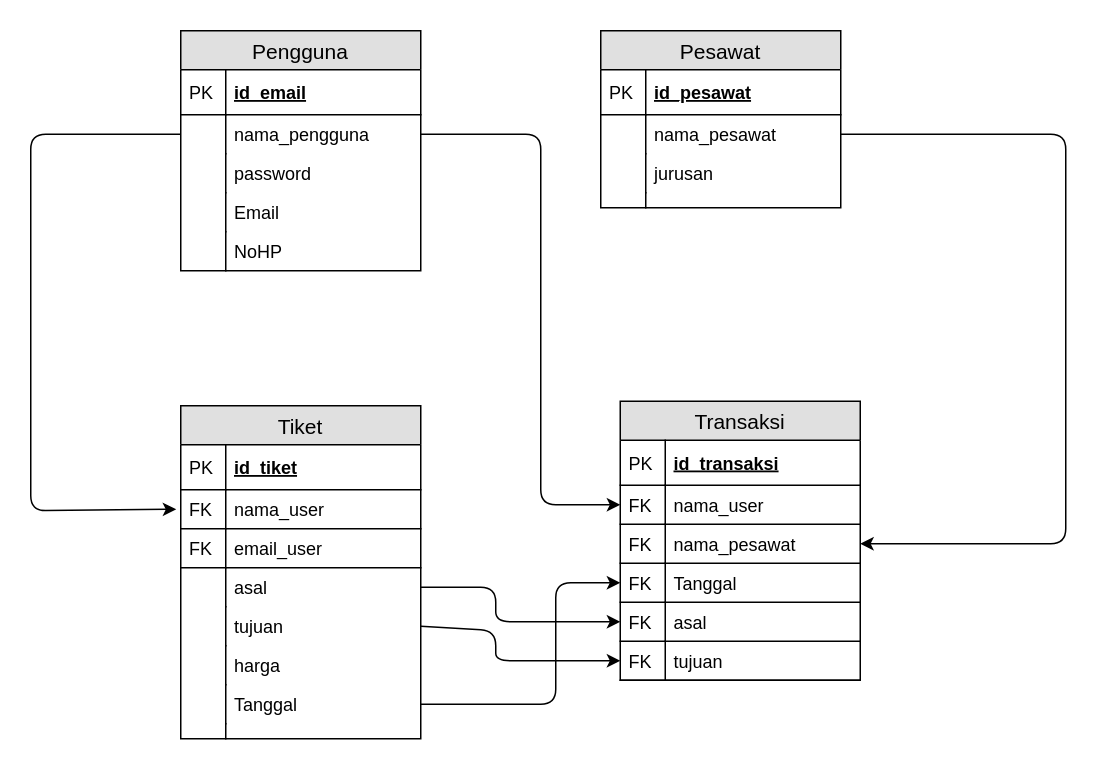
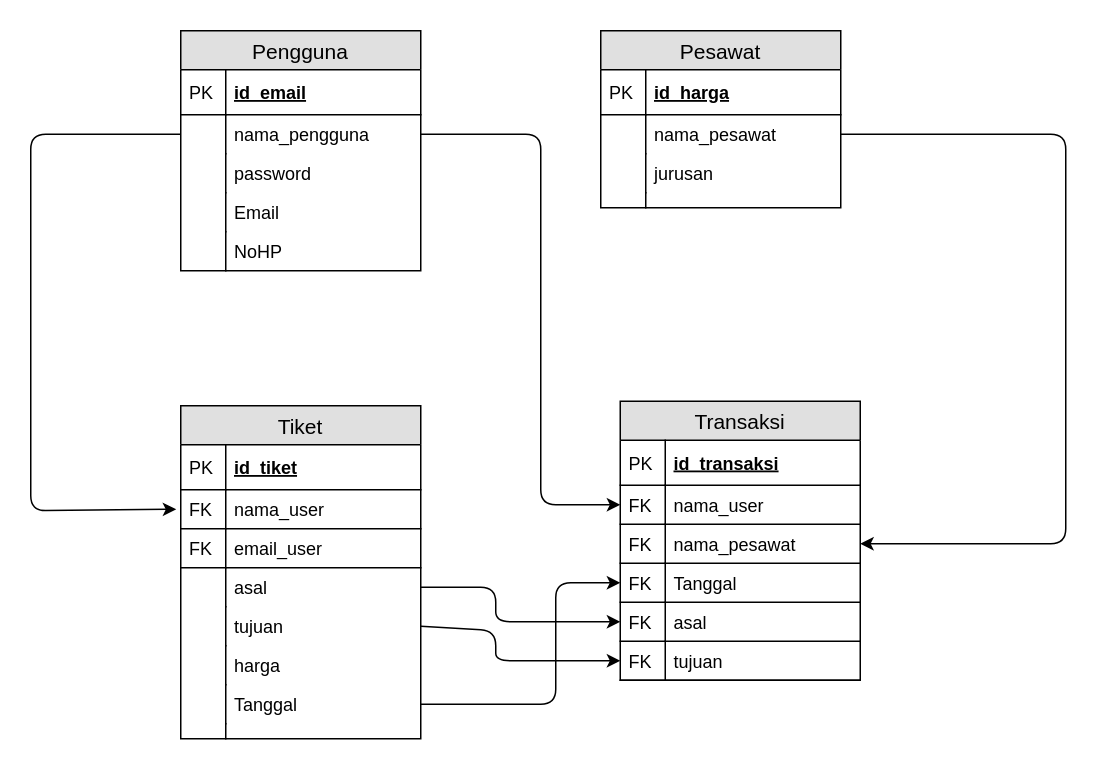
  <mxCell id="0" />
  <mxCell id="1" parent="0" />
  <mxCell id="2" value="Pengguna" style="swimlane;fontStyle=0;childLayout=stackLayout;horizontal=1;startSize=26;fillColor=#e0e0e0;horizontalStack=0;resizeParent=1;resizeParentMax=0;resizeLast=0;collapsible=1;marginBottom=0;swimlaneFillColor=#ffffff;align=center;fontSize=14;" vertex="1" parent="1"><mxGeometry x="120" y="20" width="160" height="160" as="geometry" /></mxCell>
  <mxCell id="3" value="id_email" style="shape=partialRectangle;top=0;left=0;right=0;bottom=1;align=left;verticalAlign=middle;fillColor=none;spacingLeft=34;spacingRight=4;overflow=hidden;rotatable=0;points=[[0,0.5],[1,0.5]];portConstraint=eastwest;dropTarget=0;fontStyle=5;fontSize=12;" vertex="1" parent="2"><mxGeometry y="26" width="160" height="30" as="geometry" /></mxCell>
  <mxCell id="4" value="PK" style="shape=partialRectangle;top=0;left=0;bottom=0;fillColor=none;align=left;verticalAlign=middle;spacingLeft=4;spacingRight=4;overflow=hidden;rotatable=0;points=[];portConstraint=eastwest;part=1;fontSize=12;" vertex="1" connectable="0" parent="3"><mxGeometry width="30" height="30" as="geometry" /></mxCell>
  <mxCell id="5" value="nama_pengguna" style="shape=partialRectangle;top=0;left=0;right=0;bottom=0;align=left;verticalAlign=top;fillColor=none;spacingLeft=34;spacingRight=4;overflow=hidden;rotatable=0;points=[[0,0.5],[1,0.5]];portConstraint=eastwest;dropTarget=0;fontSize=12;" vertex="1" parent="2"><mxGeometry y="56" width="160" height="26" as="geometry" /></mxCell>
  <mxCell id="6" value="" style="shape=partialRectangle;top=0;left=0;bottom=0;fillColor=none;align=left;verticalAlign=top;spacingLeft=4;spacingRight=4;overflow=hidden;rotatable=0;points=[];portConstraint=eastwest;part=1;fontSize=12;" vertex="1" connectable="0" parent="5"><mxGeometry width="30" height="26" as="geometry" /></mxCell>
  <mxCell id="7" value="password" style="shape=partialRectangle;top=0;left=0;right=0;bottom=0;align=left;verticalAlign=top;fillColor=none;spacingLeft=34;spacingRight=4;overflow=hidden;rotatable=0;points=[[0,0.5],[1,0.5]];portConstraint=eastwest;dropTarget=0;fontSize=12;" vertex="1" parent="2"><mxGeometry y="82" width="160" height="26" as="geometry" /></mxCell>
  <mxCell id="8" value="" style="shape=partialRectangle;top=0;left=0;bottom=0;fillColor=none;align=left;verticalAlign=top;spacingLeft=4;spacingRight=4;overflow=hidden;rotatable=0;points=[];portConstraint=eastwest;part=1;fontSize=12;" vertex="1" connectable="0" parent="7"><mxGeometry width="30" height="26" as="geometry" /></mxCell>
  <mxCell id="9" value="Email" style="shape=partialRectangle;top=0;left=0;right=0;bottom=0;align=left;verticalAlign=top;fillColor=none;spacingLeft=34;spacingRight=4;overflow=hidden;rotatable=0;points=[[0,0.5],[1,0.5]];portConstraint=eastwest;dropTarget=0;fontSize=12;" vertex="1" parent="2"><mxGeometry y="108" width="160" height="26" as="geometry" /></mxCell>
  <mxCell id="10" value="" style="shape=partialRectangle;top=0;left=0;bottom=0;fillColor=none;align=left;verticalAlign=top;spacingLeft=4;spacingRight=4;overflow=hidden;rotatable=0;points=[];portConstraint=eastwest;part=1;fontSize=12;" vertex="1" connectable="0" parent="9"><mxGeometry width="30" height="26" as="geometry" /></mxCell>
  <mxCell id="11" value="NoHP" style="shape=partialRectangle;top=0;left=0;right=0;bottom=0;align=left;verticalAlign=top;fillColor=none;spacingLeft=34;spacingRight=4;overflow=hidden;rotatable=0;points=[[0,0.5],[1,0.5]];portConstraint=eastwest;dropTarget=0;fontSize=12;" vertex="1" parent="2"><mxGeometry y="134" width="160" height="26" as="geometry" /></mxCell>
  <mxCell id="12" value="" style="shape=partialRectangle;top=0;left=0;bottom=0;fillColor=none;align=left;verticalAlign=top;spacingLeft=4;spacingRight=4;overflow=hidden;rotatable=0;points=[];portConstraint=eastwest;part=1;fontSize=12;" vertex="1" connectable="0" parent="11"><mxGeometry width="30" height="26" as="geometry" /></mxCell>
  <mxCell id="13" value="" style="shape=partialRectangle;top=0;left=0;right=0;bottom=0;align=left;verticalAlign=top;fillColor=none;spacingLeft=34;spacingRight=4;overflow=hidden;rotatable=0;points=[[0,0.5],[1,0.5]];portConstraint=eastwest;dropTarget=0;fontSize=12;" vertex="1" parent="2"><mxGeometry y="160" width="160" as="geometry" /></mxCell>
  <mxCell id="14" value="" style="shape=partialRectangle;top=0;left=0;bottom=0;fillColor=none;align=left;verticalAlign=top;spacingLeft=4;spacingRight=4;overflow=hidden;rotatable=0;points=[];portConstraint=eastwest;part=1;fontSize=12;" vertex="1" connectable="0" parent="13"><mxGeometry width="30" as="geometry" /></mxCell>
  <mxCell id="15" value="" style="shape=partialRectangle;top=0;left=0;right=0;bottom=0;align=left;verticalAlign=top;fillColor=none;spacingLeft=34;spacingRight=4;overflow=hidden;rotatable=0;points=[[0,0.5],[1,0.5]];portConstraint=eastwest;dropTarget=0;fontSize=12;" vertex="1" parent="2"><mxGeometry y="160" width="160" as="geometry" /></mxCell>
  <mxCell id="16" value="" style="shape=partialRectangle;top=0;left=0;bottom=0;fillColor=none;align=left;verticalAlign=top;spacingLeft=4;spacingRight=4;overflow=hidden;rotatable=0;points=[];portConstraint=eastwest;part=1;fontSize=12;" vertex="1" connectable="0" parent="15"><mxGeometry width="30" as="geometry" /></mxCell>
  <mxCell id="17" value="Pesawat" style="swimlane;fontStyle=0;childLayout=stackLayout;horizontal=1;startSize=26;fillColor=#e0e0e0;horizontalStack=0;resizeParent=1;resizeParentMax=0;resizeLast=0;collapsible=1;marginBottom=0;swimlaneFillColor=#ffffff;align=center;fontSize=14;" vertex="1" parent="1"><mxGeometry x="400" y="20" width="160" height="118" as="geometry" /></mxCell>
- <mxCell id="18" value="id_pesawat" style="shape=partialRectangle;top=0;left=0;right=0;bottom=1;align=left;verticalAlign=middle;fillColor=none;spacingLeft=34;spacingRight=4;overflow=hidden;rotatable=0;points=[[0,0.5],[1,0.5]];portConstraint=eastwest;dropTarget=0;fontStyle=5;fontSize=12;" vertex="1" parent="17"><mxGeometry y="26" width="160" height="30" as="geometry" /></mxCell>
+ <mxCell id="18" value="id_harga" style="shape=partialRectangle;top=0;left=0;right=0;bottom=1;align=left;verticalAlign=middle;fillColor=none;spacingLeft=34;spacingRight=4;overflow=hidden;rotatable=0;points=[[0,0.5],[1,0.5]];portConstraint=eastwest;dropTarget=0;fontStyle=5;fontSize=12;" vertex="1" parent="17"><mxGeometry y="26" width="160" height="30" as="geometry" /></mxCell>
  <mxCell id="19" value="PK" style="shape=partialRectangle;top=0;left=0;bottom=0;fillColor=none;align=left;verticalAlign=middle;spacingLeft=4;spacingRight=4;overflow=hidden;rotatable=0;points=[];portConstraint=eastwest;part=1;fontSize=12;" vertex="1" connectable="0" parent="18"><mxGeometry width="30" height="30" as="geometry" /></mxCell>
  <mxCell id="20" value="nama_pesawat" style="shape=partialRectangle;top=0;left=0;right=0;bottom=0;align=left;verticalAlign=top;fillColor=none;spacingLeft=34;spacingRight=4;overflow=hidden;rotatable=0;points=[[0,0.5],[1,0.5]];portConstraint=eastwest;dropTarget=0;fontSize=12;" vertex="1" parent="17"><mxGeometry y="56" width="160" height="26" as="geometry" /></mxCell>
  <mxCell id="21" value="" style="shape=partialRectangle;top=0;left=0;bottom=0;fillColor=none;align=left;verticalAlign=top;spacingLeft=4;spacingRight=4;overflow=hidden;rotatable=0;points=[];portConstraint=eastwest;part=1;fontSize=12;" vertex="1" connectable="0" parent="20"><mxGeometry width="30" height="26" as="geometry" /></mxCell>
  <mxCell id="22" value="jurusan" style="shape=partialRectangle;top=0;left=0;right=0;bottom=0;align=left;verticalAlign=top;fillColor=none;spacingLeft=34;spacingRight=4;overflow=hidden;rotatable=0;points=[[0,0.5],[1,0.5]];portConstraint=eastwest;dropTarget=0;fontSize=12;" vertex="1" parent="17"><mxGeometry y="82" width="160" height="26" as="geometry" /></mxCell>
  <mxCell id="23" value="" style="shape=partialRectangle;top=0;left=0;bottom=0;fillColor=none;align=left;verticalAlign=top;spacingLeft=4;spacingRight=4;overflow=hidden;rotatable=0;points=[];portConstraint=eastwest;part=1;fontSize=12;" vertex="1" connectable="0" parent="22"><mxGeometry width="30" height="26" as="geometry" /></mxCell>
  <mxCell id="24" value="" style="shape=partialRectangle;top=0;left=0;right=0;bottom=0;align=left;verticalAlign=top;fillColor=none;spacingLeft=34;spacingRight=4;overflow=hidden;rotatable=0;points=[[0,0.5],[1,0.5]];portConstraint=eastwest;dropTarget=0;fontSize=12;" vertex="1" parent="17"><mxGeometry y="108" width="160" height="10" as="geometry" /></mxCell>
  <mxCell id="25" value="" style="shape=partialRectangle;top=0;left=0;bottom=0;fillColor=none;align=left;verticalAlign=top;spacingLeft=4;spacingRight=4;overflow=hidden;rotatable=0;points=[];portConstraint=eastwest;part=1;fontSize=12;" vertex="1" connectable="0" parent="24"><mxGeometry width="30" height="10" as="geometry" /></mxCell>
  <mxCell id="26" value="Tiket" style="swimlane;fontStyle=0;childLayout=stackLayout;horizontal=1;startSize=26;fillColor=#e0e0e0;horizontalStack=0;resizeParent=1;resizeParentMax=0;resizeLast=0;collapsible=1;marginBottom=0;swimlaneFillColor=#ffffff;align=center;fontSize=14;" vertex="1" parent="1"><mxGeometry x="120" y="270" width="160" height="222" as="geometry" /></mxCell>
  <mxCell id="27" value="id_tiket" style="shape=partialRectangle;top=0;left=0;right=0;bottom=1;align=left;verticalAlign=middle;fillColor=none;spacingLeft=34;spacingRight=4;overflow=hidden;rotatable=0;points=[[0,0.5],[1,0.5]];portConstraint=eastwest;dropTarget=0;fontStyle=5;fontSize=12;" vertex="1" parent="26"><mxGeometry y="26" width="160" height="30" as="geometry" /></mxCell>
  <mxCell id="28" value="PK" style="shape=partialRectangle;top=0;left=0;bottom=0;fillColor=none;align=left;verticalAlign=middle;spacingLeft=4;spacingRight=4;overflow=hidden;rotatable=0;points=[];portConstraint=eastwest;part=1;fontSize=12;" vertex="1" connectable="0" parent="27"><mxGeometry width="30" height="30" as="geometry" /></mxCell>
  <mxCell id="29" value="nama_user" style="shape=partialRectangle;top=0;left=0;right=0;bottom=1;align=left;verticalAlign=top;fillColor=none;spacingLeft=34;spacingRight=4;overflow=hidden;rotatable=0;points=[[0,0.5],[1,0.5]];portConstraint=eastwest;dropTarget=0;fontSize=12;" vertex="1" parent="26"><mxGeometry y="56" width="160" height="26" as="geometry" /></mxCell>
  <mxCell id="30" value="FK" style="shape=partialRectangle;top=0;left=0;bottom=0;fillColor=none;align=left;verticalAlign=top;spacingLeft=4;spacingRight=4;overflow=hidden;rotatable=0;points=[];portConstraint=eastwest;part=1;fontSize=12;" vertex="1" connectable="0" parent="29"><mxGeometry width="30" height="26" as="geometry" /></mxCell>
  <mxCell id="31" value="email_user" style="shape=partialRectangle;top=0;left=0;right=0;bottom=1;align=left;verticalAlign=top;fillColor=none;spacingLeft=34;spacingRight=4;overflow=hidden;rotatable=0;points=[[0,0.5],[1,0.5]];portConstraint=eastwest;dropTarget=0;fontSize=12;" vertex="1" parent="26"><mxGeometry y="82" width="160" height="26" as="geometry" /></mxCell>
  <mxCell id="32" value="FK" style="shape=partialRectangle;top=0;left=0;bottom=0;fillColor=none;align=left;verticalAlign=top;spacingLeft=4;spacingRight=4;overflow=hidden;rotatable=0;points=[];portConstraint=eastwest;part=1;fontSize=12;" vertex="1" connectable="0" parent="31"><mxGeometry width="30" height="26" as="geometry" /></mxCell>
  <mxCell id="33" value="asal" style="shape=partialRectangle;top=0;left=0;right=0;bottom=0;align=left;verticalAlign=top;fillColor=none;spacingLeft=34;spacingRight=4;overflow=hidden;rotatable=0;points=[[0,0.5],[1,0.5]];portConstraint=eastwest;dropTarget=0;fontSize=12;" vertex="1" parent="26"><mxGeometry y="108" width="160" height="26" as="geometry" /></mxCell>
  <mxCell id="34" value="" style="shape=partialRectangle;top=0;left=0;bottom=0;fillColor=none;align=left;verticalAlign=top;spacingLeft=4;spacingRight=4;overflow=hidden;rotatable=0;points=[];portConstraint=eastwest;part=1;fontSize=12;" vertex="1" connectable="0" parent="33"><mxGeometry width="30" height="26" as="geometry" /></mxCell>
  <mxCell id="35" value="tujuan" style="shape=partialRectangle;top=0;left=0;right=0;bottom=0;align=left;verticalAlign=top;fillColor=none;spacingLeft=34;spacingRight=4;overflow=hidden;rotatable=0;points=[[0,0.5],[1,0.5]];portConstraint=eastwest;dropTarget=0;fontSize=12;" vertex="1" parent="26"><mxGeometry y="134" width="160" height="26" as="geometry" /></mxCell>
  <mxCell id="36" value="" style="shape=partialRectangle;top=0;left=0;bottom=0;fillColor=none;align=left;verticalAlign=top;spacingLeft=4;spacingRight=4;overflow=hidden;rotatable=0;points=[];portConstraint=eastwest;part=1;fontSize=12;" vertex="1" connectable="0" parent="35"><mxGeometry width="30" height="26" as="geometry" /></mxCell>
  <mxCell id="37" value="harga" style="shape=partialRectangle;top=0;left=0;right=0;bottom=0;align=left;verticalAlign=top;fillColor=none;spacingLeft=34;spacingRight=4;overflow=hidden;rotatable=0;points=[[0,0.5],[1,0.5]];portConstraint=eastwest;dropTarget=0;fontSize=12;" vertex="1" parent="26"><mxGeometry y="160" width="160" height="26" as="geometry" /></mxCell>
  <mxCell id="38" value="" style="shape=partialRectangle;top=0;left=0;bottom=0;fillColor=none;align=left;verticalAlign=top;spacingLeft=4;spacingRight=4;overflow=hidden;rotatable=0;points=[];portConstraint=eastwest;part=1;fontSize=12;" vertex="1" connectable="0" parent="37"><mxGeometry width="30" height="26" as="geometry" /></mxCell>
  <mxCell id="39" value="Tanggal" style="shape=partialRectangle;top=0;left=0;right=0;bottom=0;align=left;verticalAlign=top;fillColor=none;spacingLeft=34;spacingRight=4;overflow=hidden;rotatable=0;points=[[0,0.5],[1,0.5]];portConstraint=eastwest;dropTarget=0;fontSize=12;" vertex="1" parent="26"><mxGeometry y="186" width="160" height="26" as="geometry" /></mxCell>
  <mxCell id="40" value="" style="shape=partialRectangle;top=0;left=0;bottom=0;fillColor=none;align=left;verticalAlign=top;spacingLeft=4;spacingRight=4;overflow=hidden;rotatable=0;points=[];portConstraint=eastwest;part=1;fontSize=12;" vertex="1" connectable="0" parent="39"><mxGeometry width="30" height="26" as="geometry" /></mxCell>
  <mxCell id="41" value="" style="shape=partialRectangle;top=0;left=0;right=0;bottom=0;align=left;verticalAlign=top;fillColor=none;spacingLeft=34;spacingRight=4;overflow=hidden;rotatable=0;points=[[0,0.5],[1,0.5]];portConstraint=eastwest;dropTarget=0;fontSize=12;" vertex="1" parent="26"><mxGeometry y="212" width="160" height="10" as="geometry" /></mxCell>
  <mxCell id="42" value="" style="shape=partialRectangle;top=0;left=0;bottom=0;fillColor=none;align=left;verticalAlign=top;spacingLeft=4;spacingRight=4;overflow=hidden;rotatable=0;points=[];portConstraint=eastwest;part=1;fontSize=12;" vertex="1" connectable="0" parent="41"><mxGeometry width="30" height="10" as="geometry" /></mxCell>
  <mxCell id="43" value="Transaksi" style="swimlane;fontStyle=0;childLayout=stackLayout;horizontal=1;startSize=26;fillColor=#e0e0e0;horizontalStack=0;resizeParent=1;resizeParentMax=0;resizeLast=0;collapsible=1;marginBottom=0;swimlaneFillColor=#ffffff;align=center;fontSize=14;" vertex="1" parent="1"><mxGeometry x="413" y="267" width="160" height="186" as="geometry" /></mxCell>
  <mxCell id="44" value="id_transaksi" style="shape=partialRectangle;top=0;left=0;right=0;bottom=1;align=left;verticalAlign=middle;fillColor=none;spacingLeft=34;spacingRight=4;overflow=hidden;rotatable=0;points=[[0,0.5],[1,0.5]];portConstraint=eastwest;dropTarget=0;fontStyle=5;fontSize=12;" vertex="1" parent="43"><mxGeometry y="26" width="160" height="30" as="geometry" /></mxCell>
  <mxCell id="45" value="PK" style="shape=partialRectangle;top=0;left=0;bottom=0;fillColor=none;align=left;verticalAlign=middle;spacingLeft=4;spacingRight=4;overflow=hidden;rotatable=0;points=[];portConstraint=eastwest;part=1;fontSize=12;" vertex="1" connectable="0" parent="44"><mxGeometry width="30" height="30" as="geometry" /></mxCell>
  <mxCell id="46" value="nama_user" style="shape=partialRectangle;top=0;left=0;right=0;bottom=1;align=left;verticalAlign=top;fillColor=none;spacingLeft=34;spacingRight=4;overflow=hidden;rotatable=0;points=[[0,0.5],[1,0.5]];portConstraint=eastwest;dropTarget=0;fontSize=12;" vertex="1" parent="43"><mxGeometry y="56" width="160" height="26" as="geometry" /></mxCell>
  <mxCell id="47" value="FK" style="shape=partialRectangle;top=0;left=0;bottom=0;fillColor=none;align=left;verticalAlign=top;spacingLeft=4;spacingRight=4;overflow=hidden;rotatable=0;points=[];portConstraint=eastwest;part=1;fontSize=12;" vertex="1" connectable="0" parent="46"><mxGeometry width="30" height="26" as="geometry" /></mxCell>
  <mxCell id="48" value="nama_pesawat" style="shape=partialRectangle;top=0;left=0;right=0;bottom=1;align=left;verticalAlign=top;fillColor=none;spacingLeft=34;spacingRight=4;overflow=hidden;rotatable=0;points=[[0,0.5],[1,0.5]];portConstraint=eastwest;dropTarget=0;fontSize=12;" vertex="1" parent="43"><mxGeometry y="82" width="160" height="26" as="geometry" /></mxCell>
  <mxCell id="49" value="FK" style="shape=partialRectangle;top=0;left=0;bottom=0;fillColor=none;align=left;verticalAlign=top;spacingLeft=4;spacingRight=4;overflow=hidden;rotatable=0;points=[];portConstraint=eastwest;part=1;fontSize=12;" vertex="1" connectable="0" parent="48"><mxGeometry width="30" height="26" as="geometry" /></mxCell>
  <mxCell id="50" value="Tanggal" style="shape=partialRectangle;top=0;left=0;right=0;bottom=1;align=left;verticalAlign=top;fillColor=none;spacingLeft=34;spacingRight=4;overflow=hidden;rotatable=0;points=[[0,0.5],[1,0.5]];portConstraint=eastwest;dropTarget=0;fontSize=12;" vertex="1" parent="43"><mxGeometry y="108" width="160" height="26" as="geometry" /></mxCell>
  <mxCell id="51" value="FK" style="shape=partialRectangle;top=0;left=0;bottom=0;fillColor=none;align=left;verticalAlign=top;spacingLeft=4;spacingRight=4;overflow=hidden;rotatable=0;points=[];portConstraint=eastwest;part=1;fontSize=12;" vertex="1" connectable="0" parent="50"><mxGeometry width="30" height="26" as="geometry" /></mxCell>
  <mxCell id="52" value="asal" style="shape=partialRectangle;top=0;left=0;right=0;bottom=1;align=left;verticalAlign=top;fillColor=none;spacingLeft=34;spacingRight=4;overflow=hidden;rotatable=0;points=[[0,0.5],[1,0.5]];portConstraint=eastwest;dropTarget=0;fontSize=12;" vertex="1" parent="43"><mxGeometry y="134" width="160" height="26" as="geometry" /></mxCell>
  <mxCell id="53" value="FK" style="shape=partialRectangle;top=0;left=0;bottom=0;fillColor=none;align=left;verticalAlign=top;spacingLeft=4;spacingRight=4;overflow=hidden;rotatable=0;points=[];portConstraint=eastwest;part=1;fontSize=12;" vertex="1" connectable="0" parent="52"><mxGeometry width="30" height="26" as="geometry" /></mxCell>
  <mxCell id="54" value="tujuan" style="shape=partialRectangle;top=0;left=0;right=0;bottom=1;align=left;verticalAlign=top;fillColor=none;spacingLeft=34;spacingRight=4;overflow=hidden;rotatable=0;points=[[0,0.5],[1,0.5]];portConstraint=eastwest;dropTarget=0;fontSize=12;" vertex="1" parent="43"><mxGeometry y="160" width="160" height="26" as="geometry" /></mxCell>
  <mxCell id="55" value="FK" style="shape=partialRectangle;top=0;left=0;bottom=0;fillColor=none;align=left;verticalAlign=top;spacingLeft=4;spacingRight=4;overflow=hidden;rotatable=0;points=[];portConstraint=eastwest;part=1;fontSize=12;" vertex="1" connectable="0" parent="54"><mxGeometry width="30" height="26" as="geometry" /></mxCell>
  <mxCell id="56" value="" style="endArrow=classic;html=1;exitX=0;exitY=0.5;exitDx=0;exitDy=0;" edge="1" parent="1" source="5"><mxGeometry width="50" height="50" relative="1" as="geometry"><mxPoint x="290" y="100" as="sourcePoint" /><mxPoint x="117" y="339" as="targetPoint" /><Array as="points"><mxPoint x="20" y="89" /><mxPoint x="20" y="340" /></Array></mxGeometry></mxCell>
  <mxCell id="57" value="" style="endArrow=classic;html=1;exitX=1;exitY=0.5;exitDx=0;exitDy=0;entryX=1;entryY=0.5;entryDx=0;entryDy=0;" edge="1" parent="1" source="20" target="48"><mxGeometry width="50" height="50" relative="1" as="geometry"><mxPoint x="590" y="100" as="sourcePoint" /><mxPoint x="660" y="310" as="targetPoint" /><Array as="points"><mxPoint x="710" y="89" /><mxPoint x="710" y="362" /></Array></mxGeometry></mxCell>
  <mxCell id="58" value="" style="endArrow=classic;html=1;exitX=1;exitY=0.5;exitDx=0;exitDy=0;entryX=0;entryY=0.5;entryDx=0;entryDy=0;" edge="1" parent="1" source="33" target="52"><mxGeometry width="50" height="50" relative="1" as="geometry"><mxPoint x="290" y="420" as="sourcePoint" /><mxPoint x="340" y="370" as="targetPoint" /><Array as="points"><mxPoint x="330" y="391" /><mxPoint x="330" y="414" /></Array></mxGeometry></mxCell>
  <mxCell id="59" value="" style="endArrow=classic;html=1;exitX=1;exitY=0.5;exitDx=0;exitDy=0;entryX=0;entryY=0.5;entryDx=0;entryDy=0;" edge="1" parent="1" source="35" target="54"><mxGeometry width="50" height="50" relative="1" as="geometry"><mxPoint x="280" y="450" as="sourcePoint" /><mxPoint x="330" y="400" as="targetPoint" /><Array as="points"><mxPoint x="330" y="420" /><mxPoint x="330" y="440" /></Array></mxGeometry></mxCell>
  <mxCell id="60" value="" style="endArrow=classic;html=1;exitX=1;exitY=0.5;exitDx=0;exitDy=0;entryX=0;entryY=0.5;entryDx=0;entryDy=0;" edge="1" parent="1" source="39" target="50"><mxGeometry width="50" height="50" relative="1" as="geometry"><mxPoint x="280" y="490" as="sourcePoint" /><mxPoint x="330" y="440" as="targetPoint" /><Array as="points"><mxPoint x="370" y="469" /><mxPoint x="370" y="388" /></Array></mxGeometry></mxCell>
  <mxCell id="61" value="" style="endArrow=classic;html=1;exitX=1;exitY=0.5;exitDx=0;exitDy=0;entryX=0;entryY=0.5;entryDx=0;entryDy=0;" edge="1" parent="1" source="5" target="46"><mxGeometry width="50" height="50" relative="1" as="geometry"><mxPoint x="280" y="120" as="sourcePoint" /><mxPoint x="330" y="70" as="targetPoint" /><Array as="points"><mxPoint x="360" y="89" /><mxPoint x="360" y="336" /></Array></mxGeometry></mxCell>
